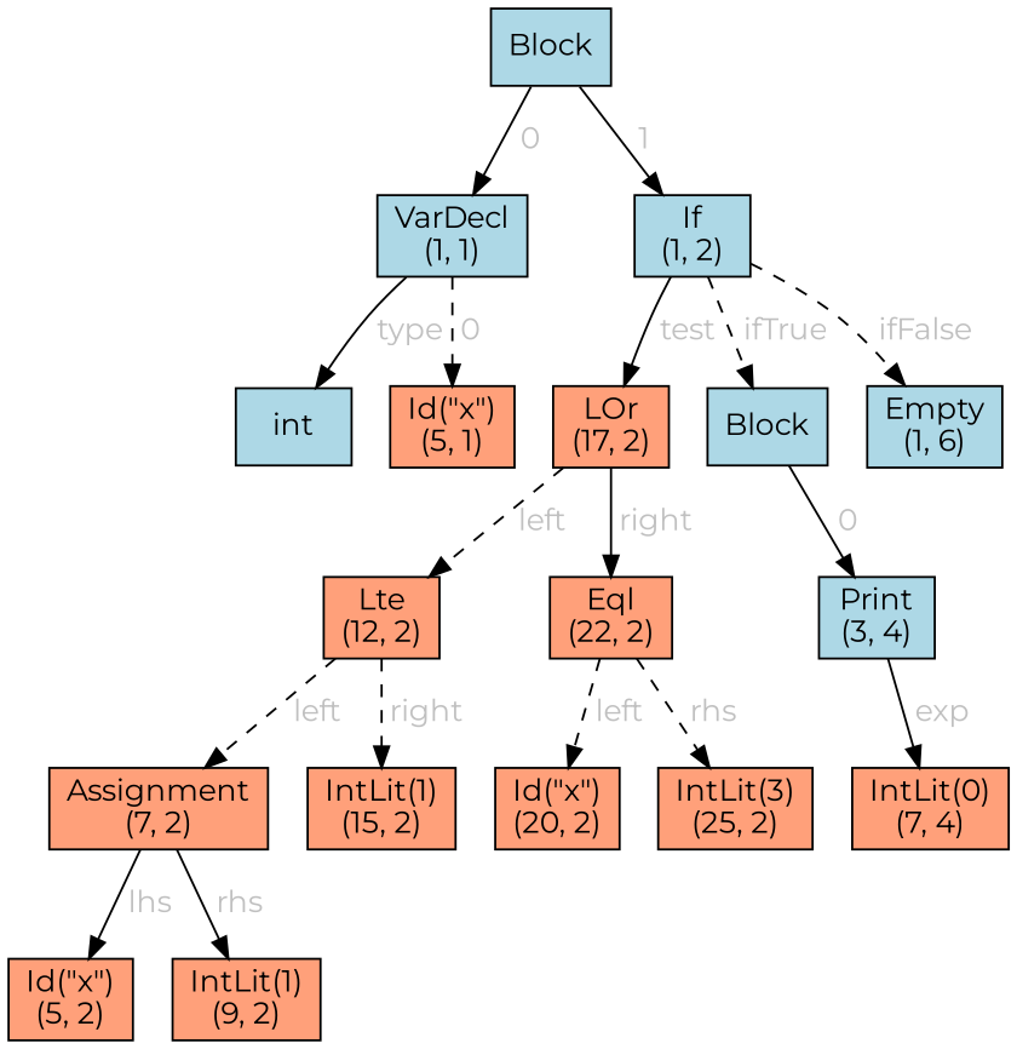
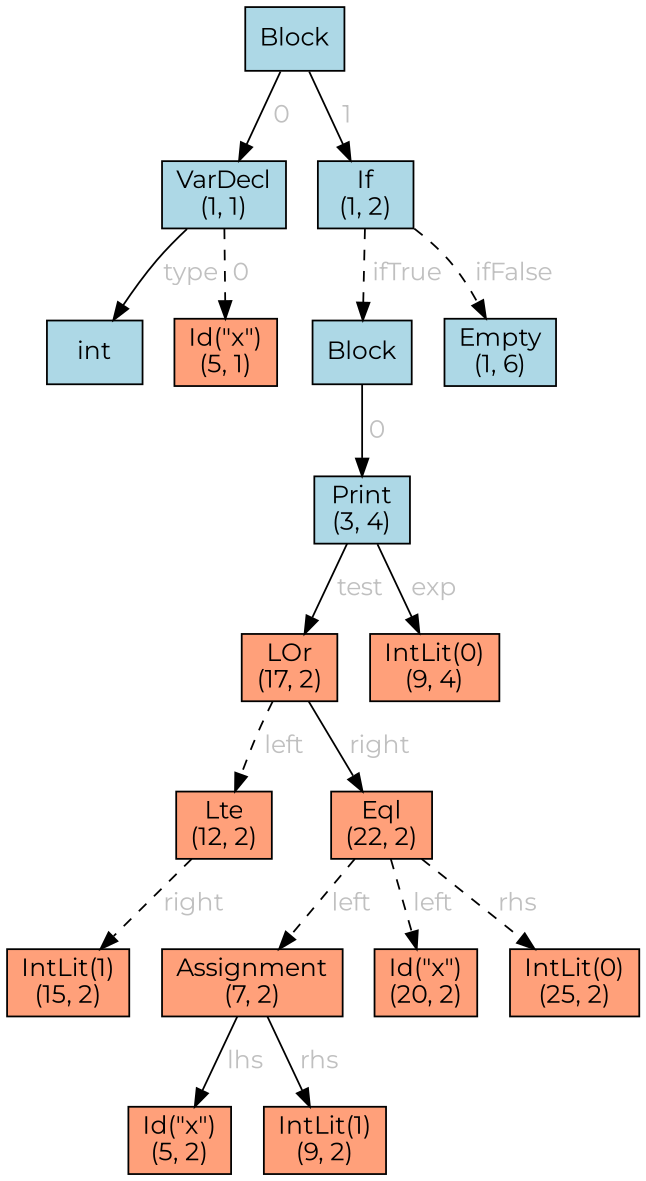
  digraph {
    fontname=Montserrat
    node [fillcolor=lightsalmon fontname=Montserrat shape=box style=filled]
    edge [fontcolor=gray fontname=Montserrat style=solid]
    n1 [fillcolor=lightblue label=Block]
    n2 [fillcolor=lightblue label="VarDecl\n(1, 1)"]
    n3 [fillcolor=lightblue label="If\n(1, 2)"]
    n4 [fillcolor=lightblue label=int]
    n5 [label="Id(\"x\")\n(5, 1)"]
    n6 [label="LOr\n(17, 2)"]
    n7 [fillcolor=lightblue label=Block]
    n8 [fillcolor=lightblue label="Empty\n(1, 6)"]
    n9 [label="Lte\n(12, 2)"]
    n10 [label="Eql\n(22, 2)"]
    n11 [fillcolor=lightblue label="Print\n(3, 4)"]
    n12 [label="Assignment\n(7, 2)"]
    n13 [label="IntLit(1)\n(15, 2)"]
    n14 [label="Id(\"x\")\n(20, 2)"]
-   n15 [label="IntLit(3)\n(25, 2)"]
+   n15 [label="IntLit(0)\n(25, 2)"]
    n16 [label="Id(\"x\")\n(5, 2)"]
    n17 [label="IntLit(1)\n(9, 2)"]
-   n18 [label="IntLit(0)\n(7, 4)"]
+   n18 [label="IntLit(0)\n(9, 4)"]
    n1 -> n2 [label=" 0"]
    n1 -> n3 [label=" 1"]
    n2 -> n4 [label=" type"]
    n2 -> n5 [label=" 0" style=dashed]
-   n3 -> n6 [label=" test"]
+   n11 -> n6 [label=" test"]
    n3 -> n7 [label=" ifTrue" style=dashed]
    n3 -> n8 [label=" ifFalse" style=dashed]
    n6 -> n9 [label=" left" style=dashed]
    n6 -> n10 [label=" right"]
    n7 -> n11 [label=" 0"]
-   n9 -> n12 [label=" left" style=dashed]
+   n10 -> n12 [label=" left" style=dashed]
    n9 -> n13 [label=" right" style=dashed]
    n10 -> n14 [label=" left" style=dashed]
    n10 -> n15 [label=" rhs" style=dashed]
    n11 -> n18 [label=" exp"]
    n12 -> n16 [label=" lhs"]
    n12 -> n17 [label=" rhs"]
  }
